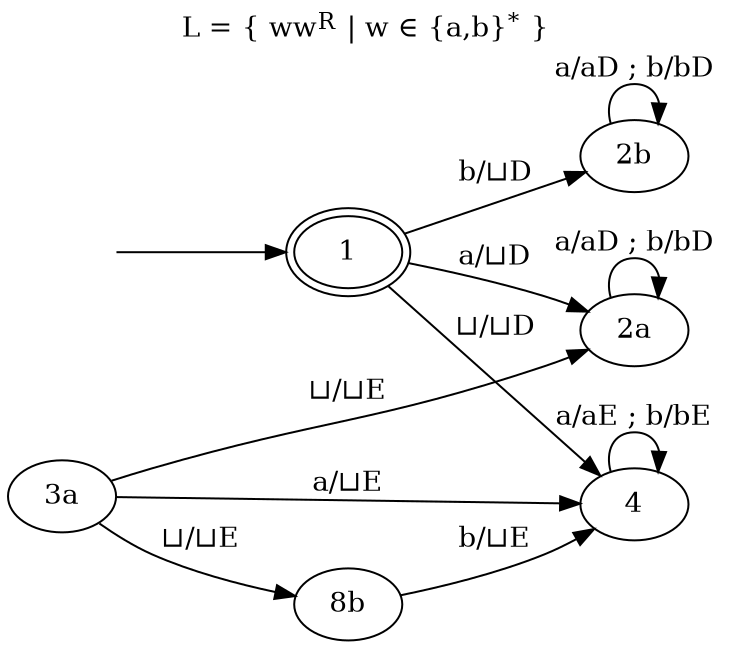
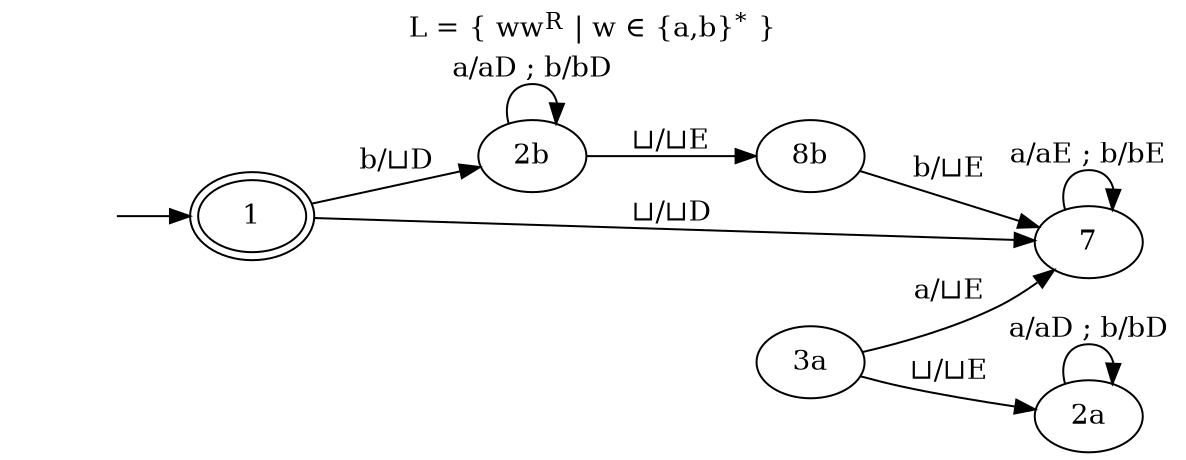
  digraph {
    label=<L = { ww<sup>R</sup> | w &isin; {a,b}<sup>*</sup> }>
    labelloc=t
    rankdir=LR
    _nil [style=invis]
    1 [peripheries=2]
    "2a"
    "2b"
-   4
+   4 [label=7]
    n6 [label="8b"]
    "3a"
    _nil -> 1
-   1 -> "2a" [label=" a/⊔D "]
    1 -> "2b" [label=" b/⊔D "]
    1 -> 4 [label=" ⊔/⊔D "]
    "2a" -> "2a" [label=" a/aD ; b/bD "]
    "2b" -> "2b" [label=" a/aD ; b/bD "]
-   "3a" -> n6 [label=" ⊔/⊔E "]
+   "2b" -> n6 [label=" ⊔/⊔E "]
    4 -> 4 [label=" a/aE ; b/bE "]
    n6 -> 4 [label=" b/⊔E "]
    "3a" -> "2a" [label=" ⊔/⊔E "]
    "3a" -> 4 [label=" a/⊔E "]
  }
